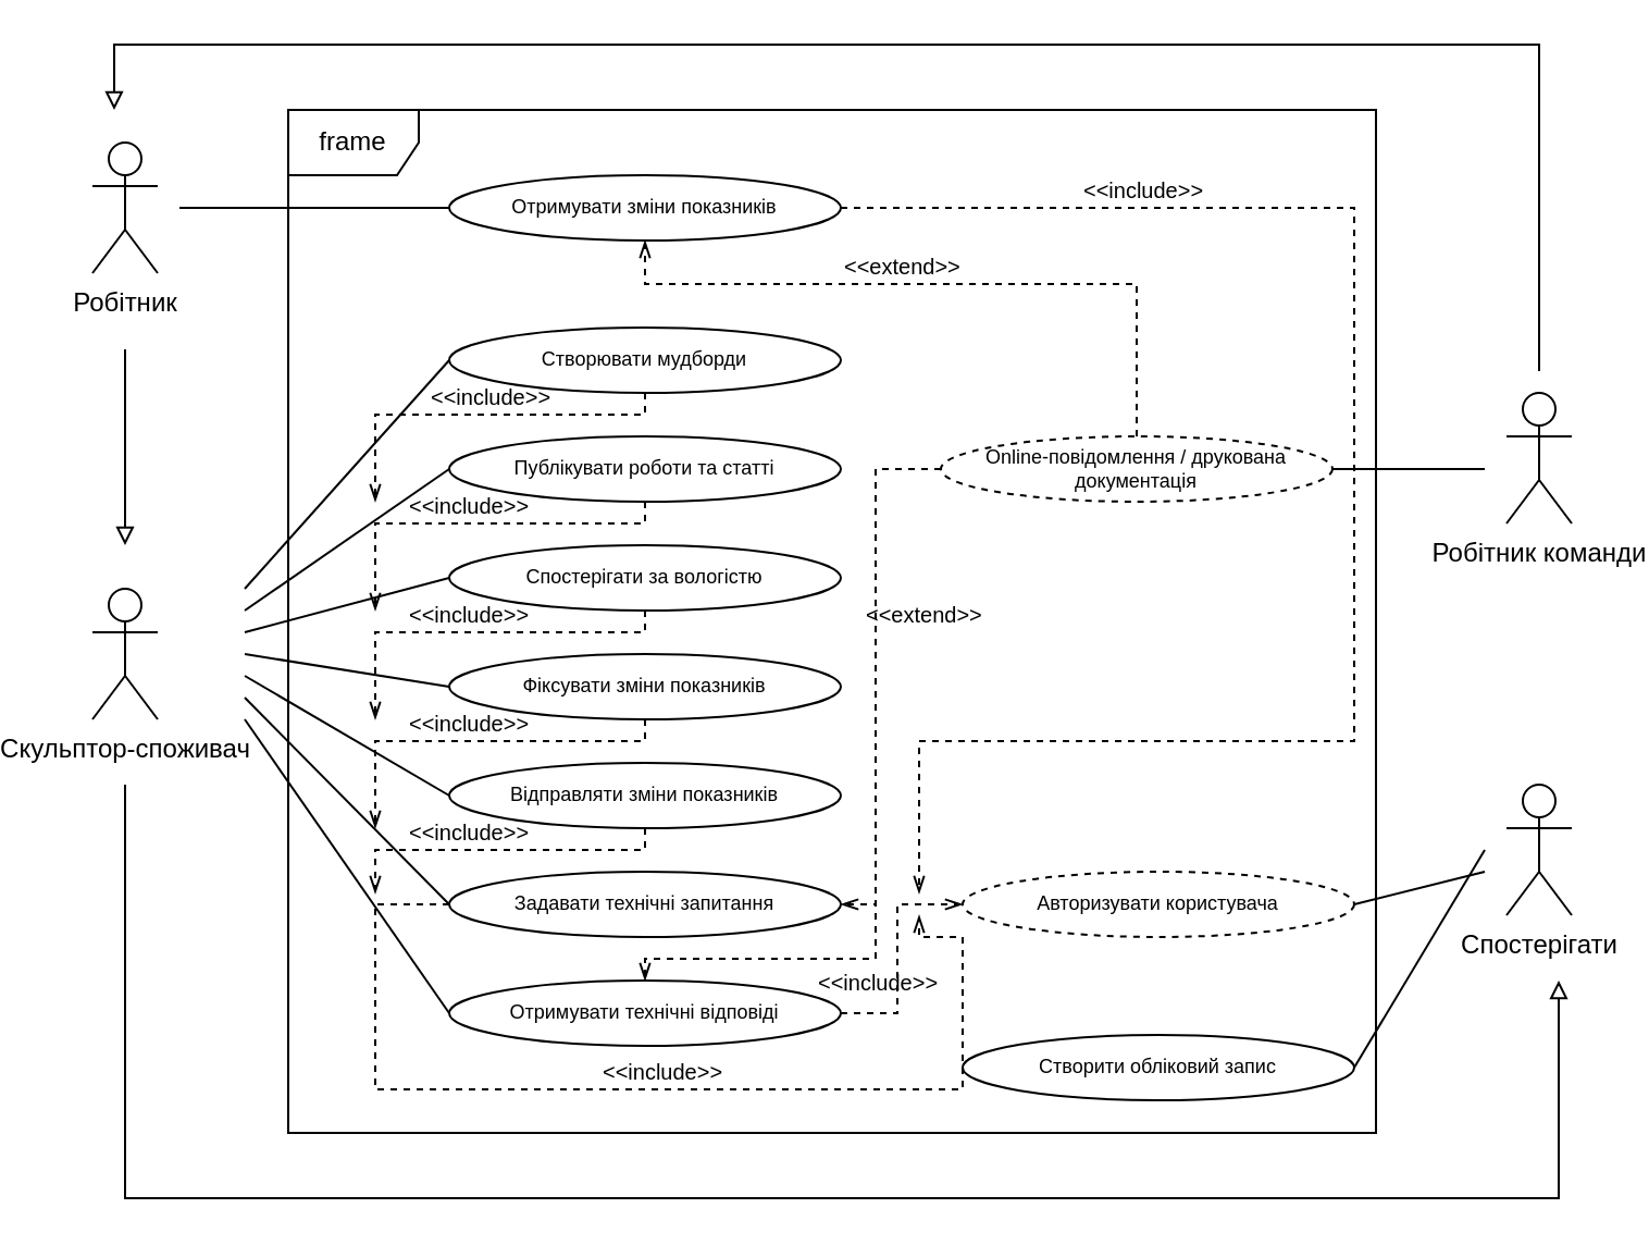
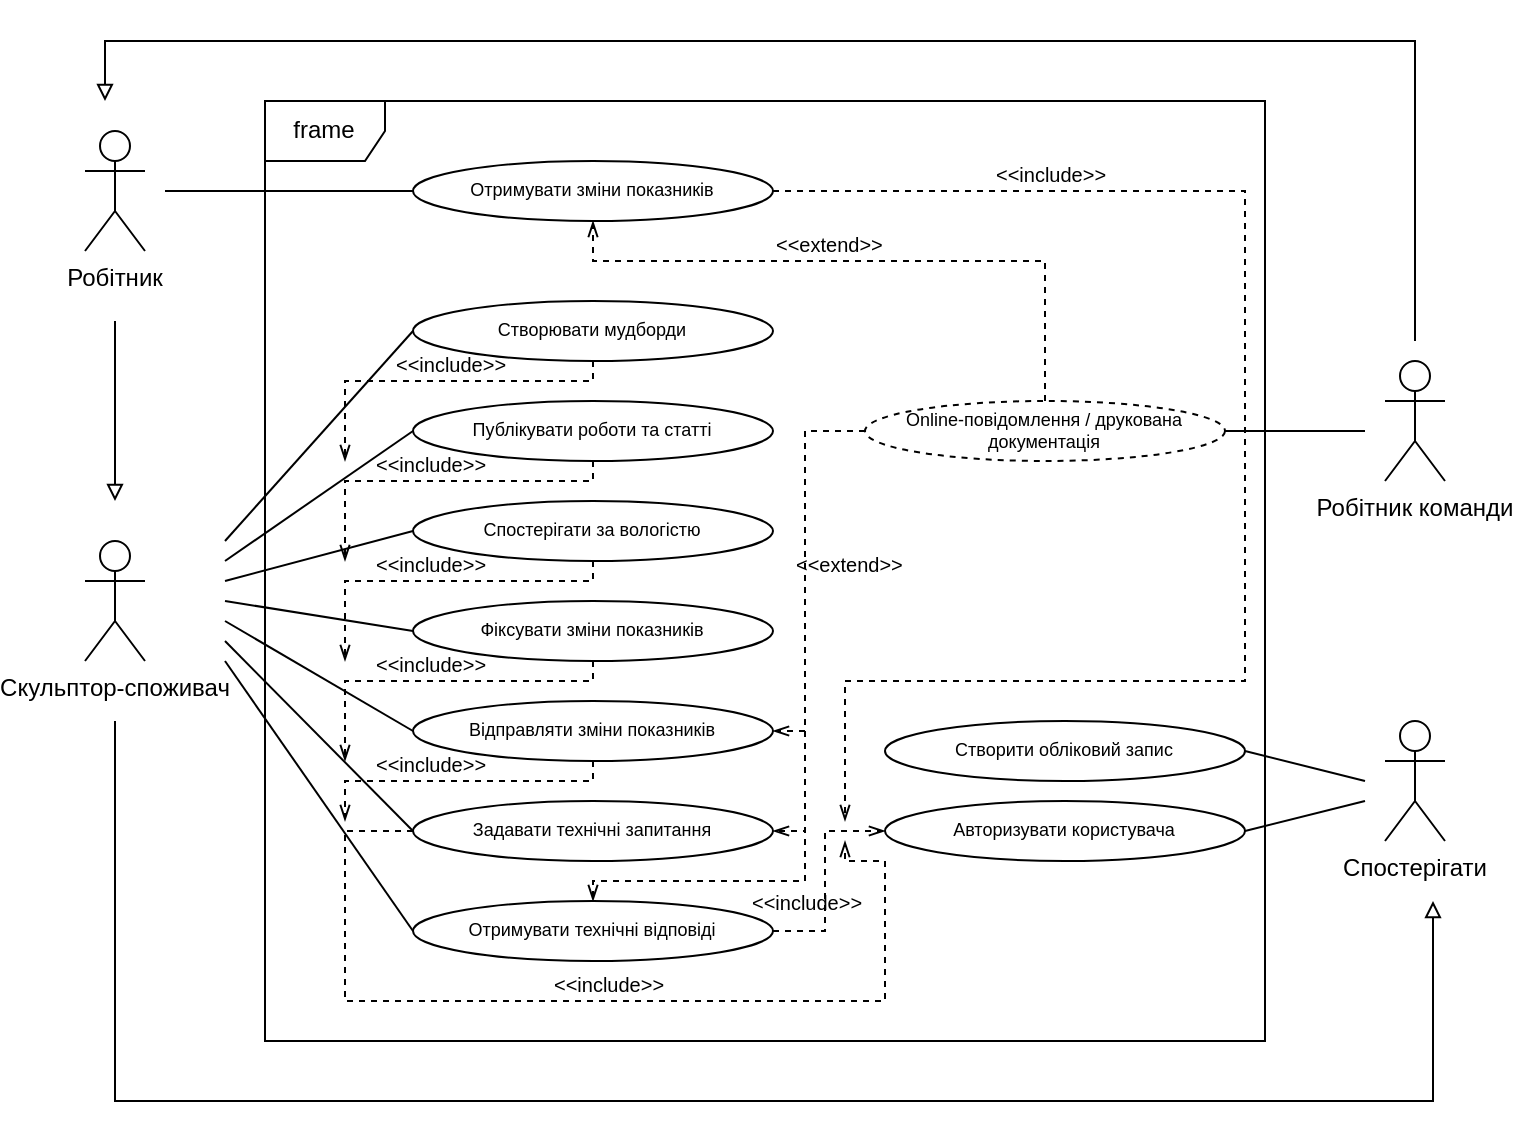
  <mxCell id="0" />
  <mxCell id="1" parent="0" />
  <mxCell id="2" value="frame" style="shape=umlFrame;whiteSpace=wrap;html=1;" vertex="1" parent="1"><mxGeometry x="110" y="50" width="500" height="470" as="geometry" /></mxCell>
  <mxCell id="3" style="edgeStyle=orthogonalEdgeStyle;rounded=0;orthogonalLoop=1;jettySize=auto;html=1;fontSize=6;startArrow=none;startFill=0;endArrow=block;endFill=0;" edge="1" parent="1"><mxGeometry relative="1" as="geometry"><mxPoint x="694" y="450" as="targetPoint" /><mxPoint x="35" y="360" as="sourcePoint" /><Array as="points"><mxPoint x="35" y="550" /><mxPoint x="694" y="550" /></Array></mxGeometry></mxCell>
  <mxCell id="4" value="Скульптор-споживач" style="shape=umlActor;verticalLabelPosition=bottom;verticalAlign=top;html=1;" vertex="1" parent="1"><mxGeometry x="20" y="270" width="30" height="60" as="geometry" /></mxCell>
  <mxCell id="5" style="edgeStyle=orthogonalEdgeStyle;rounded=0;orthogonalLoop=1;jettySize=auto;html=1;fontSize=6;startArrow=none;startFill=0;endArrow=block;endFill=0;" edge="1" parent="1"><mxGeometry relative="1" as="geometry"><mxPoint x="30" y="50" as="targetPoint" /><mxPoint x="685" y="170" as="sourcePoint" /><Array as="points"><mxPoint x="685" y="20" /><mxPoint x="30" y="20" /></Array></mxGeometry></mxCell>
  <mxCell id="6" value="Робітник команди" style="shape=umlActor;verticalLabelPosition=bottom;verticalAlign=top;html=1;" vertex="1" parent="1"><mxGeometry x="670" y="180" width="30" height="60" as="geometry" /></mxCell>
  <mxCell id="7" value="Спостерігати" style="shape=umlActor;verticalLabelPosition=bottom;verticalAlign=top;html=1;" vertex="1" parent="1"><mxGeometry x="670" y="360" width="30" height="60" as="geometry" /></mxCell>
  <mxCell id="8" style="edgeStyle=orthogonalEdgeStyle;rounded=0;orthogonalLoop=1;jettySize=auto;html=1;fontSize=6;startArrow=none;startFill=0;endArrow=block;endFill=0;" edge="1" parent="1"><mxGeometry relative="1" as="geometry"><mxPoint x="35" y="250" as="targetPoint" /><mxPoint x="35" y="160" as="sourcePoint" /></mxGeometry></mxCell>
  <mxCell id="9" value="Робітник" style="shape=umlActor;verticalLabelPosition=bottom;verticalAlign=top;html=1;" vertex="1" parent="1"><mxGeometry x="20" y="65" width="30" height="60" as="geometry" /></mxCell>
  <mxCell id="10" style="edgeStyle=orthogonalEdgeStyle;rounded=0;orthogonalLoop=1;jettySize=auto;html=1;exitX=0.5;exitY=1;exitDx=0;exitDy=0;dashed=1;fontSize=6;startArrow=none;startFill=0;endArrow=openThin;endFill=0;" edge="1" parent="1" source="11"><mxGeometry relative="1" as="geometry"><mxPoint x="150" y="230" as="targetPoint" /><Array as="points"><mxPoint x="274" y="190" /><mxPoint x="150" y="190" /></Array></mxGeometry></mxCell>
  <mxCell id="11" value="Створювати мудборди" style="ellipse;whiteSpace=wrap;html=1;align=center;fontSize=9;" vertex="1" parent="1"><mxGeometry x="184" y="150" width="180" height="30" as="geometry" /></mxCell>
  <mxCell id="12" style="edgeStyle=orthogonalEdgeStyle;rounded=0;orthogonalLoop=1;jettySize=auto;html=1;exitX=0.5;exitY=1;exitDx=0;exitDy=0;dashed=1;fontSize=6;startArrow=none;startFill=0;endArrow=openThin;endFill=0;" edge="1" parent="1" source="13"><mxGeometry relative="1" as="geometry"><mxPoint x="150" y="280" as="targetPoint" /><Array as="points"><mxPoint x="274" y="240" /><mxPoint x="150" y="240" /></Array></mxGeometry></mxCell>
  <mxCell id="13" value="Публікувати роботи та статті" style="ellipse;whiteSpace=wrap;html=1;align=center;fontSize=9;" vertex="1" parent="1"><mxGeometry x="184" y="200" width="180" height="30" as="geometry" /></mxCell>
  <mxCell id="14" style="edgeStyle=orthogonalEdgeStyle;rounded=0;orthogonalLoop=1;jettySize=auto;html=1;exitX=0.5;exitY=1;exitDx=0;exitDy=0;dashed=1;fontSize=6;startArrow=none;startFill=0;endArrow=openThin;endFill=0;" edge="1" parent="1" source="15"><mxGeometry relative="1" as="geometry"><mxPoint x="150" y="330" as="targetPoint" /><Array as="points"><mxPoint x="274" y="290" /><mxPoint x="150" y="290" /></Array></mxGeometry></mxCell>
  <mxCell id="15" value="Спостерігати за вологістю" style="ellipse;whiteSpace=wrap;html=1;align=center;fontSize=9;" vertex="1" parent="1"><mxGeometry x="184" y="250" width="180" height="30" as="geometry" /></mxCell>
  <mxCell id="16" style="edgeStyle=orthogonalEdgeStyle;rounded=0;orthogonalLoop=1;jettySize=auto;html=1;dashed=1;fontSize=6;startArrow=none;startFill=0;endArrow=openThin;endFill=0;exitX=0.5;exitY=1;exitDx=0;exitDy=0;" edge="1" parent="1" source="17"><mxGeometry relative="1" as="geometry"><mxPoint x="150" y="380" as="targetPoint" /><Array as="points"><mxPoint x="274" y="340" /><mxPoint x="150" y="340" /></Array></mxGeometry></mxCell>
  <mxCell id="17" value="Фіксувати зміни показників" style="ellipse;whiteSpace=wrap;html=1;align=center;fontSize=9;" vertex="1" parent="1"><mxGeometry x="184" y="300" width="180" height="30" as="geometry" /></mxCell>
  <mxCell id="18" style="edgeStyle=orthogonalEdgeStyle;rounded=0;orthogonalLoop=1;jettySize=auto;html=1;fontSize=6;startArrow=none;startFill=0;endArrow=openThin;endFill=0;dashed=1;exitX=0.5;exitY=1;exitDx=0;exitDy=0;" edge="1" parent="1" source="19"><mxGeometry relative="1" as="geometry"><mxPoint x="150" y="410" as="targetPoint" /><Array as="points"><mxPoint x="274" y="390" /><mxPoint x="150" y="390" /></Array></mxGeometry></mxCell>
  <mxCell id="19" value="Відправляти зміни показників" style="ellipse;whiteSpace=wrap;html=1;align=center;fontSize=9;" vertex="1" parent="1"><mxGeometry x="184" y="350" width="180" height="30" as="geometry" /></mxCell>
  <mxCell id="20" style="edgeStyle=orthogonalEdgeStyle;rounded=0;orthogonalLoop=1;jettySize=auto;html=1;dashed=1;fontSize=9;startArrow=none;startFill=0;endArrow=openThin;endFill=0;exitX=0;exitY=0.5;exitDx=0;exitDy=0;" edge="1" parent="1" source="21"><mxGeometry relative="1" as="geometry"><mxPoint x="400" y="420" as="targetPoint" /><Array as="points"><mxPoint x="150" y="415" /><mxPoint x="150" y="500" /><mxPoint x="420" y="500" /><mxPoint x="420" y="430" /></Array></mxGeometry></mxCell>
  <mxCell id="21" value="Задавати технічні запитання" style="ellipse;whiteSpace=wrap;html=1;align=center;fontSize=9;" vertex="1" parent="1"><mxGeometry x="184" y="400" width="180" height="30" as="geometry" /></mxCell>
  <mxCell id="22" style="edgeStyle=orthogonalEdgeStyle;rounded=0;orthogonalLoop=1;jettySize=auto;html=1;entryX=0;entryY=0.5;entryDx=0;entryDy=0;dashed=1;fontSize=9;startArrow=none;startFill=0;endArrow=openThin;endFill=0;exitX=1;exitY=0.5;exitDx=0;exitDy=0;" edge="1" parent="1" source="23" target="31"><mxGeometry relative="1" as="geometry"><Array as="points"><mxPoint x="390" y="465" /><mxPoint x="390" y="415" /></Array></mxGeometry></mxCell>
  <mxCell id="23" value="Отримувати технічні відповіді" style="ellipse;whiteSpace=wrap;html=1;align=center;fontSize=9;" vertex="1" parent="1"><mxGeometry x="184" y="450" width="180" height="30" as="geometry" /></mxCell>
  <mxCell id="24" style="edgeStyle=orthogonalEdgeStyle;rounded=0;orthogonalLoop=1;jettySize=auto;html=1;dashed=1;fontSize=6;startArrow=none;startFill=0;endArrow=openThin;endFill=0;" edge="1" parent="1" source="25"><mxGeometry relative="1" as="geometry"><mxPoint x="400" y="410" as="targetPoint" /><Array as="points"><mxPoint x="600" y="95" /><mxPoint x="600" y="340" /><mxPoint x="400" y="340" /><mxPoint x="400" y="410" /></Array></mxGeometry></mxCell>
  <mxCell id="25" value="Отримувати зміни показників" style="ellipse;whiteSpace=wrap;html=1;align=center;fontSize=9;" vertex="1" parent="1"><mxGeometry x="184" y="80" width="180" height="30" as="geometry" /></mxCell>
  <mxCell id="26" style="edgeStyle=orthogonalEdgeStyle;rounded=0;orthogonalLoop=1;jettySize=auto;html=1;exitX=0.5;exitY=0;exitDx=0;exitDy=0;entryX=0.5;entryY=1;entryDx=0;entryDy=0;dashed=1;fontSize=6;startArrow=none;startFill=0;endArrow=openThin;endFill=0;" edge="1" parent="1" source="30" target="25"><mxGeometry relative="1" as="geometry"><Array as="points"><mxPoint x="500" y="130" /><mxPoint x="274" y="130" /></Array></mxGeometry></mxCell>
  <mxCell id="27" style="edgeStyle=orthogonalEdgeStyle;rounded=0;orthogonalLoop=1;jettySize=auto;html=1;dashed=1;fontSize=6;startArrow=none;startFill=0;endArrow=openThin;endFill=0;entryX=0.5;entryY=0;entryDx=0;entryDy=0;" edge="1" parent="1" source="30" target="23"><mxGeometry relative="1" as="geometry"><Array as="points"><mxPoint x="380" y="215" /><mxPoint x="380" y="440" /><mxPoint x="274" y="440" /></Array></mxGeometry></mxCell>
  <mxCell id="28" style="edgeStyle=orthogonalEdgeStyle;rounded=0;orthogonalLoop=1;jettySize=auto;html=1;entryX=1;entryY=0.5;entryDx=0;entryDy=0;dashed=1;fontSize=6;startArrow=none;startFill=0;endArrow=openThin;endFill=0;" edge="1" parent="1" source="30" target="21"><mxGeometry relative="1" as="geometry"><Array as="points"><mxPoint x="380" y="215" /><mxPoint x="380" y="415" /></Array></mxGeometry></mxCell>
+ <mxCell id="29" style="edgeStyle=orthogonalEdgeStyle;rounded=0;orthogonalLoop=1;jettySize=auto;html=1;entryX=1;entryY=0.5;entryDx=0;entryDy=0;dashed=1;fontSize=6;startArrow=none;startFill=0;endArrow=openThin;endFill=0;" edge="1" parent="1" source="30" target="19"><mxGeometry relative="1" as="geometry"><Array as="points"><mxPoint x="380" y="215" /><mxPoint x="380" y="365" /></Array></mxGeometry></mxCell>
  <mxCell id="30" value="&lt;font style=&quot;font-size: 9px;&quot;&gt;Online-повідомлення / друкована документація&lt;/font&gt;" style="ellipse;whiteSpace=wrap;html=1;align=center;fontSize=9;dashed=1;" vertex="1" parent="1"><mxGeometry x="410" y="200" width="180" height="30" as="geometry" /></mxCell>
- <mxCell id="31" value="&lt;font style=&quot;font-size: 9px;&quot;&gt;Авторизувати користувача&lt;/font&gt;" style="ellipse;whiteSpace=wrap;html=1;align=center;fontSize=9;dashed=1;" vertex="1" parent="1"><mxGeometry x="420" y="400" width="180" height="30" as="geometry" /></mxCell>
- <mxCell id="32" value="&lt;font style=&quot;font-size: 9px;&quot;&gt;Створити обліковий запис&lt;/font&gt;" style="ellipse;whiteSpace=wrap;html=1;align=center;fontSize=9;" vertex="1" parent="1"><mxGeometry x="420" y="475" width="180" height="30" as="geometry" /></mxCell>
+ <mxCell id="31" value="&lt;font style=&quot;font-size: 9px;&quot;&gt;Авторизувати користувача&lt;/font&gt;" style="ellipse;whiteSpace=wrap;html=1;align=center;fontSize=9;" vertex="1" parent="1"><mxGeometry x="420" y="400" width="180" height="30" as="geometry" /></mxCell>
+ <mxCell id="32" value="&lt;font style=&quot;font-size: 9px;&quot;&gt;Створити обліковий запис&lt;/font&gt;" style="ellipse;whiteSpace=wrap;html=1;align=center;fontSize=9;" vertex="1" parent="1"><mxGeometry x="420" y="360" width="180" height="30" as="geometry" /></mxCell>
  <mxCell id="33" value="" style="endArrow=none;html=1;rounded=0;fontSize=9;entryX=0;entryY=0.5;entryDx=0;entryDy=0;" edge="1" parent="1" target="11"><mxGeometry relative="1" as="geometry"><mxPoint x="90" y="270" as="sourcePoint" /><mxPoint x="270" y="249.17" as="targetPoint" /></mxGeometry></mxCell>
  <mxCell id="34" value="" style="endArrow=none;html=1;rounded=0;fontSize=9;entryX=0;entryY=0.5;entryDx=0;entryDy=0;" edge="1" parent="1" target="13"><mxGeometry relative="1" as="geometry"><mxPoint x="90" y="280" as="sourcePoint" /><mxPoint x="270" y="260" as="targetPoint" /></mxGeometry></mxCell>
  <mxCell id="35" value="" style="endArrow=none;html=1;rounded=0;fontSize=9;entryX=0;entryY=0.5;entryDx=0;entryDy=0;" edge="1" parent="1" target="15"><mxGeometry relative="1" as="geometry"><mxPoint x="90" y="290" as="sourcePoint" /><mxPoint x="280" y="280" as="targetPoint" /></mxGeometry></mxCell>
  <mxCell id="36" value="" style="endArrow=none;html=1;rounded=0;fontSize=9;entryX=0;entryY=0.5;entryDx=0;entryDy=0;" edge="1" parent="1" target="17"><mxGeometry relative="1" as="geometry"><mxPoint x="90" y="300" as="sourcePoint" /><mxPoint x="250" y="294.66" as="targetPoint" /></mxGeometry></mxCell>
  <mxCell id="37" value="" style="endArrow=none;html=1;rounded=0;fontSize=9;entryX=0;entryY=0.5;entryDx=0;entryDy=0;" edge="1" parent="1" target="19"><mxGeometry relative="1" as="geometry"><mxPoint x="90" y="310" as="sourcePoint" /><mxPoint x="250" y="310" as="targetPoint" /></mxGeometry></mxCell>
  <mxCell id="38" value="" style="endArrow=none;html=1;rounded=0;fontSize=9;entryX=0;entryY=0.5;entryDx=0;entryDy=0;" edge="1" parent="1" target="21"><mxGeometry relative="1" as="geometry"><mxPoint x="90" y="320" as="sourcePoint" /><mxPoint x="250" y="320" as="targetPoint" /></mxGeometry></mxCell>
  <mxCell id="39" value="" style="endArrow=none;html=1;rounded=0;fontSize=9;entryX=0;entryY=0.5;entryDx=0;entryDy=0;" edge="1" parent="1" target="23"><mxGeometry relative="1" as="geometry"><mxPoint x="90" y="330" as="sourcePoint" /><mxPoint x="250" y="330" as="targetPoint" /></mxGeometry></mxCell>
  <mxCell id="40" value="" style="endArrow=none;html=1;rounded=0;fontSize=9;entryX=0;entryY=0.5;entryDx=0;entryDy=0;" edge="1" parent="1" target="25"><mxGeometry relative="1" as="geometry"><mxPoint x="60" y="95" as="sourcePoint" /><mxPoint x="210" y="474.5" as="targetPoint" /></mxGeometry></mxCell>
  <mxCell id="41" value="" style="endArrow=none;html=1;rounded=0;fontSize=9;exitX=1;exitY=0.5;exitDx=0;exitDy=0;" edge="1" parent="1" source="30"><mxGeometry relative="1" as="geometry"><mxPoint x="580" y="214.5" as="sourcePoint" /><mxPoint x="660" y="215" as="targetPoint" /></mxGeometry></mxCell>
  <mxCell id="42" value="" style="endArrow=none;html=1;rounded=0;fontSize=9;exitX=1;exitY=0.5;exitDx=0;exitDy=0;" edge="1" parent="1" source="32"><mxGeometry relative="1" as="geometry"><mxPoint x="390" y="350" as="sourcePoint" /><mxPoint x="660" y="390" as="targetPoint" /></mxGeometry></mxCell>
  <mxCell id="43" value="" style="endArrow=none;html=1;rounded=0;fontSize=9;exitX=1;exitY=0.5;exitDx=0;exitDy=0;" edge="1" parent="1" source="31"><mxGeometry relative="1" as="geometry"><mxPoint x="390" y="350" as="sourcePoint" /><mxPoint x="660" y="400" as="targetPoint" /></mxGeometry></mxCell>
  <mxCell id="44" value="&lt;&lt;include&gt;&gt;" style="text;strokeColor=none;fillColor=none;spacingLeft=4;spacingRight=4;overflow=hidden;rotatable=0;points=[[0,0.5],[1,0.5]];portConstraint=eastwest;fontSize=10;" vertex="1" parent="1"><mxGeometry x="170" y="170" width="70" height="20" as="geometry" /></mxCell>
  <mxCell id="45" value="&lt;&lt;include&gt;&gt;" style="text;strokeColor=none;fillColor=none;spacingLeft=4;spacingRight=4;overflow=hidden;rotatable=0;points=[[0,0.5],[1,0.5]];portConstraint=eastwest;fontSize=10;" vertex="1" parent="1"><mxGeometry x="160" y="220" width="70" height="20" as="geometry" /></mxCell>
  <mxCell id="46" value="&lt;&lt;include&gt;&gt;" style="text;strokeColor=none;fillColor=none;spacingLeft=4;spacingRight=4;overflow=hidden;rotatable=0;points=[[0,0.5],[1,0.5]];portConstraint=eastwest;fontSize=10;" vertex="1" parent="1"><mxGeometry x="160" y="270" width="70" height="20" as="geometry" /></mxCell>
  <mxCell id="47" value="&lt;&lt;include&gt;&gt;" style="text;strokeColor=none;fillColor=none;spacingLeft=4;spacingRight=4;overflow=hidden;rotatable=0;points=[[0,0.5],[1,0.5]];portConstraint=eastwest;fontSize=10;" vertex="1" parent="1"><mxGeometry x="160" y="320" width="70" height="20" as="geometry" /></mxCell>
  <mxCell id="48" value="&lt;&lt;include&gt;&gt;" style="text;strokeColor=none;fillColor=none;spacingLeft=4;spacingRight=4;overflow=hidden;rotatable=0;points=[[0,0.5],[1,0.5]];portConstraint=eastwest;fontSize=10;" vertex="1" parent="1"><mxGeometry x="160" y="370" width="80" height="20" as="geometry" /></mxCell>
  <mxCell id="49" value="&lt;&lt;include&gt;&gt;" style="text;strokeColor=none;fillColor=none;spacingLeft=4;spacingRight=4;overflow=hidden;rotatable=0;points=[[0,0.5],[1,0.5]];portConstraint=eastwest;fontSize=10;" vertex="1" parent="1"><mxGeometry x="249" y="480" width="71" height="20" as="geometry" /></mxCell>
  <mxCell id="50" value="&lt;&lt;include&gt;&gt;" style="text;strokeColor=none;fillColor=none;spacingLeft=4;spacingRight=4;overflow=hidden;rotatable=0;points=[[0,0.5],[1,0.5]];portConstraint=eastwest;fontSize=10;" vertex="1" parent="1"><mxGeometry x="348" y="439" width="70" height="20" as="geometry" /></mxCell>
  <mxCell id="51" value="&lt;&lt;include&gt;&gt;" style="text;strokeColor=none;fillColor=none;spacingLeft=4;spacingRight=4;overflow=hidden;rotatable=0;points=[[0,0.5],[1,0.5]];portConstraint=eastwest;fontSize=10;" vertex="1" parent="1"><mxGeometry x="470" y="75" width="70" height="30" as="geometry" /></mxCell>
  <mxCell id="52" value="&lt;&lt;extend&gt;&gt;" style="text;strokeColor=none;fillColor=none;spacingLeft=4;spacingRight=4;overflow=hidden;rotatable=0;points=[[0,0.5],[1,0.5]];portConstraint=eastwest;fontSize=10;" vertex="1" parent="1"><mxGeometry x="360" y="110" width="70" height="25" as="geometry" /></mxCell>
  <mxCell id="53" value="&lt;&lt;extend&gt;&gt;" style="text;strokeColor=none;fillColor=none;spacingLeft=4;spacingRight=4;overflow=hidden;rotatable=0;points=[[0,0.5],[1,0.5]];portConstraint=eastwest;fontSize=10;" vertex="1" parent="1"><mxGeometry x="370" y="270" width="70" height="20" as="geometry" /></mxCell>
